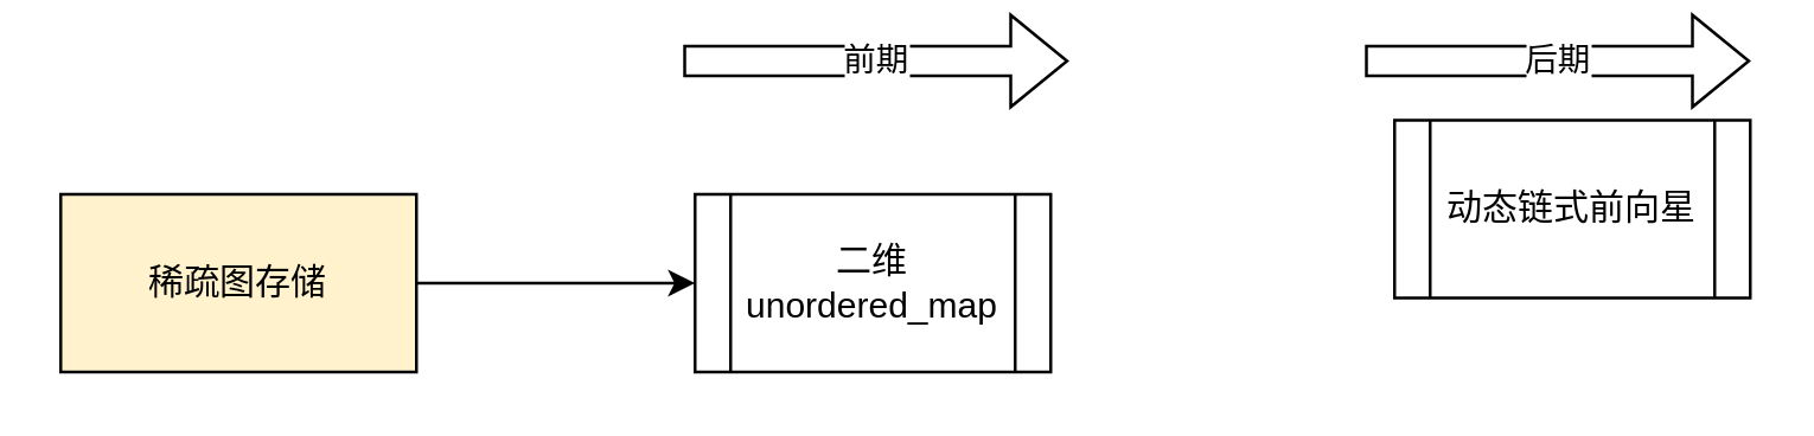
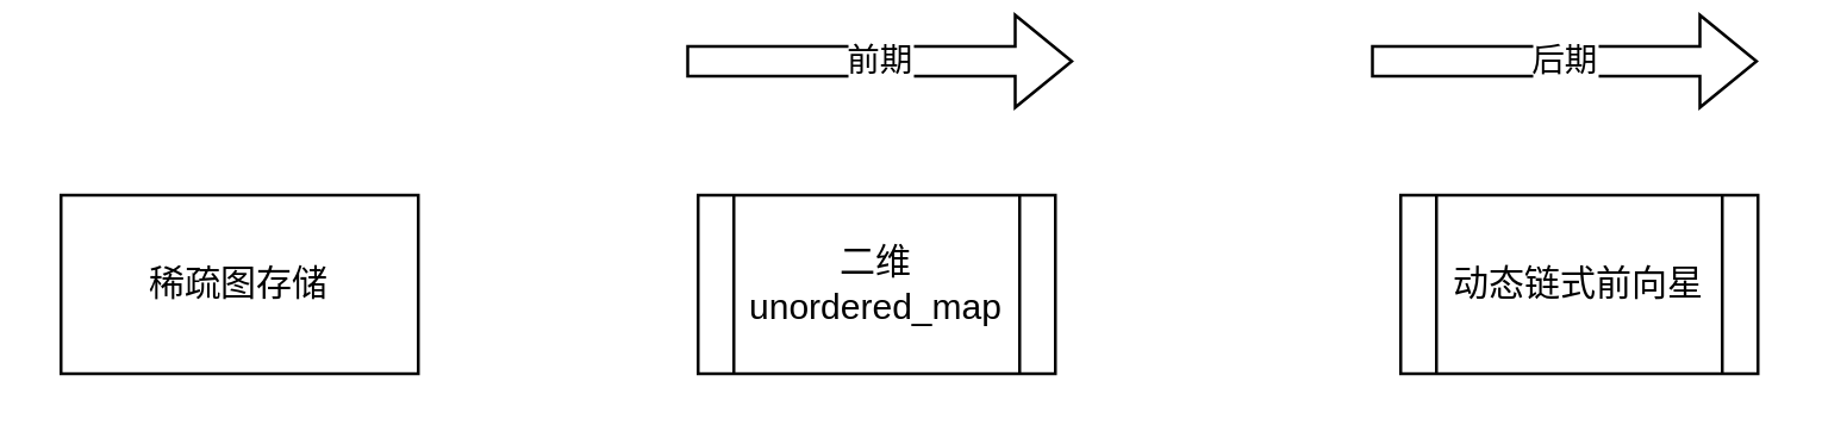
  <mxCell id="0" />
  <mxCell id="1" parent="0" />
- <mxCell id="2" style="edgeStyle=orthogonalEdgeStyle;rounded=0;orthogonalLoop=1;jettySize=auto;html=1;" edge="1" parent="1" source="3" target="4"><mxGeometry relative="1" as="geometry" /></mxCell>
- <mxCell id="3" value="稀疏图存储" style="rounded=0;whiteSpace=wrap;html=1;fillColor=#fff2cc;" vertex="1" parent="1"><mxGeometry x="20" y="65" width="120" height="60" as="geometry" /></mxCell>
+ <mxCell id="3" value="稀疏图存储" style="rounded=0;whiteSpace=wrap;html=1;" vertex="1" parent="1"><mxGeometry x="20" y="65" width="120" height="60" as="geometry" /></mxCell>
  <mxCell id="4" value="二维unordered_map" style="shape=process;whiteSpace=wrap;html=1;backgroundOutline=1;" vertex="1" parent="1"><mxGeometry x="234" y="65" width="120" height="60" as="geometry" /></mxCell>
- <mxCell id="5" value="动态链式前向星" style="shape=process;whiteSpace=wrap;html=1;backgroundOutline=1;" vertex="1" parent="1"><mxGeometry x="470" y="40" width="120" height="60" as="geometry" /></mxCell>
+ <mxCell id="5" value="动态链式前向星" style="shape=process;whiteSpace=wrap;html=1;backgroundOutline=1;" vertex="1" parent="1"><mxGeometry x="470" y="65" width="120" height="60" as="geometry" /></mxCell>
  <mxCell id="6" value="前期" style="shape=flexArrow;endArrow=classic;html=1;rounded=0;" edge="1" parent="1"><mxGeometry width="50" height="50" relative="1" as="geometry"><mxPoint x="230" y="20" as="sourcePoint" /><mxPoint x="360" y="20" as="targetPoint" /></mxGeometry></mxCell>
  <mxCell id="7" value="后期" style="shape=flexArrow;endArrow=classic;html=1;rounded=0;" edge="1" parent="1"><mxGeometry width="50" height="50" relative="1" as="geometry"><mxPoint x="460" y="20" as="sourcePoint" /><mxPoint x="590" y="20" as="targetPoint" /></mxGeometry></mxCell>
